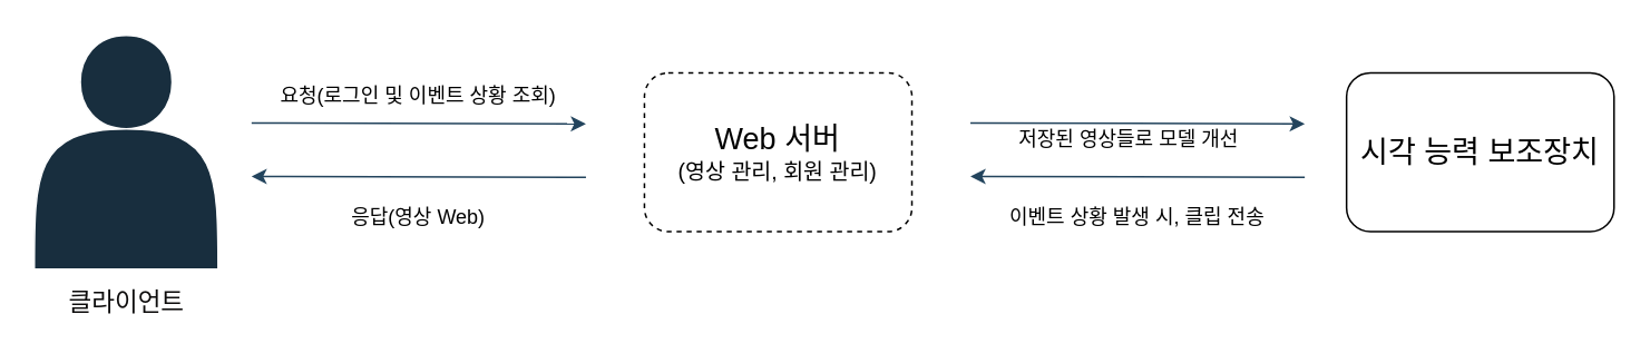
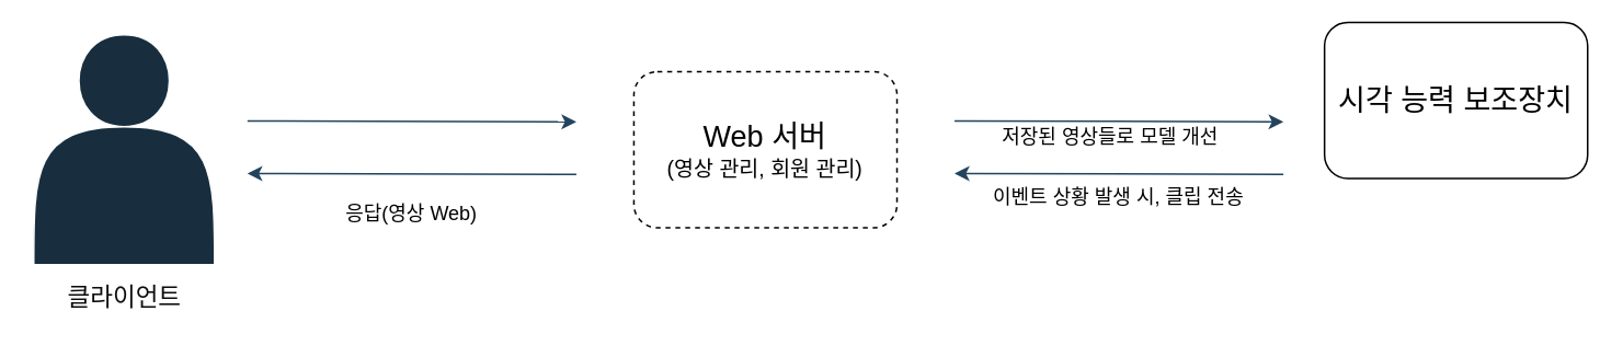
  <mxCell id="0" />
  <mxCell id="1" parent="0" />
  <mxCell id="2" value="" style="shape=actor;whiteSpace=wrap;html=1;labelBackgroundColor=none;fillColor=#182E3E;strokeColor=#FFFFFF;fontColor=#FFFFFF;" vertex="1" parent="1"><mxGeometry x="20" y="20.5" width="110" height="140" as="geometry" /></mxCell>
  <mxCell id="3" value="&lt;font style=&quot;font-size: 15px;&quot;&gt;클라이언트&lt;/font&gt;" style="text;html=1;align=center;verticalAlign=middle;resizable=0;points=[];autosize=1;strokeColor=none;fillColor=none;labelBackgroundColor=none;fontColor=#0d0c0c;fontSize=15;" vertex="1" parent="1"><mxGeometry x="30" y="165" width="90" height="30" as="geometry" /></mxCell>
  <mxCell id="4" value="" style="endArrow=classic;html=1;rounded=0;labelBackgroundColor=none;fontColor=default;strokeColor=#23445D;fillColor=#000000;" edge="1" parent="1"><mxGeometry width="50" height="50" relative="1" as="geometry"><mxPoint x="150" y="73" as="sourcePoint" /><mxPoint x="350" y="73.5" as="targetPoint" /></mxGeometry></mxCell>
- <mxCell id="5" value="요청(로그인 및 이벤트 상황 조회)" style="text;html=1;strokeColor=none;fillColor=none;align=center;verticalAlign=middle;whiteSpace=wrap;rounded=0;fontSize=12;labelBackgroundColor=none;fontColor=#000000;" vertex="1" parent="1"><mxGeometry x="165" y="41" width="170" height="32" as="geometry" /></mxCell>
  <mxCell id="6" value="&lt;font color=&quot;#000000&quot;&gt;&lt;font style=&quot;font-size: 18px;&quot;&gt;Web 서버&lt;/font&gt;&lt;br&gt;&lt;font style=&quot;font-size: 13px;&quot;&gt;(영상 관리, 회원 관리)&lt;/font&gt;&lt;br&gt;&lt;/font&gt;" style="rounded=1;whiteSpace=wrap;html=1;strokeColor=#000000;fontColor=#FFFFFF;fillColor=default;dashed=1;" vertex="1" parent="1"><mxGeometry x="385" y="43" width="160" height="95" as="geometry" /></mxCell>
  <mxCell id="7" value="저장된 영상들로 모델 개선" style="text;html=1;strokeColor=none;fillColor=none;align=center;verticalAlign=middle;whiteSpace=wrap;rounded=0;fontSize=12;labelBackgroundColor=none;fontColor=#000000;" vertex="1" parent="1"><mxGeometry x="590" y="68" width="170" height="30" as="geometry" /></mxCell>
- <mxCell id="8" value="이벤트 상황 발생 시, 클립 전송" style="text;html=1;strokeColor=none;fillColor=none;align=center;verticalAlign=middle;whiteSpace=wrap;rounded=0;fontSize=12;labelBackgroundColor=none;fontColor=#000000;" vertex="1" parent="1"><mxGeometry x="595" y="115" width="170" height="30" as="geometry" /></mxCell>
+ <mxCell id="8" value="이벤트 상황 발생 시, 클립 전송" style="text;html=1;strokeColor=none;fillColor=none;align=center;verticalAlign=middle;whiteSpace=wrap;rounded=0;fontSize=12;labelBackgroundColor=none;fontColor=#000000;" vertex="1" parent="1"><mxGeometry x="595" y="105" width="170" height="30" as="geometry" /></mxCell>
  <mxCell id="9" value="" style="endArrow=classic;html=1;rounded=0;labelBackgroundColor=none;fontColor=default;strokeColor=#23445D;fillColor=#000000;" edge="1" parent="1"><mxGeometry width="50" height="50" relative="1" as="geometry"><mxPoint x="580" y="73" as="sourcePoint" /><mxPoint x="780" y="73.5" as="targetPoint" /></mxGeometry></mxCell>
  <mxCell id="10" value="" style="endArrow=classic;html=1;rounded=0;labelBackgroundColor=none;fontColor=default;strokeColor=#23445D;fillColor=#000000;" edge="1" parent="1"><mxGeometry width="50" height="50" relative="1" as="geometry"><mxPoint x="780" y="105.5" as="sourcePoint" /><mxPoint x="580" y="105" as="targetPoint" /></mxGeometry></mxCell>
  <mxCell id="11" value="응답(영상 Web)" style="text;html=1;strokeColor=none;fillColor=none;align=center;verticalAlign=middle;whiteSpace=wrap;rounded=0;fontSize=12;labelBackgroundColor=none;fontColor=#000000;" vertex="1" parent="1"><mxGeometry x="165" y="115" width="170" height="30" as="geometry" /></mxCell>
  <mxCell id="12" value="" style="endArrow=classic;html=1;rounded=0;labelBackgroundColor=none;fontColor=default;strokeColor=#23445D;fillColor=#000000;" edge="1" parent="1"><mxGeometry width="50" height="50" relative="1" as="geometry"><mxPoint x="350" y="105.5" as="sourcePoint" /><mxPoint x="150" y="105" as="targetPoint" /></mxGeometry></mxCell>
- <mxCell id="13" value="&lt;font color=&quot;#000000&quot;&gt;&lt;span style=&quot;font-size: 18px;&quot;&gt;시각 능력 보조장치&lt;/span&gt;&lt;br&gt;&lt;/font&gt;" style="rounded=1;whiteSpace=wrap;html=1;strokeColor=#000000;fontColor=#FFFFFF;fillColor=default;" vertex="1" parent="1"><mxGeometry x="805" y="43" width="160" height="95" as="geometry" /></mxCell>
+ <mxCell id="13" value="&lt;font color=&quot;#000000&quot;&gt;&lt;span style=&quot;font-size: 18px;&quot;&gt;시각 능력 보조장치&lt;/span&gt;&lt;br&gt;&lt;/font&gt;" style="rounded=1;whiteSpace=wrap;html=1;strokeColor=#000000;fontColor=#FFFFFF;fillColor=default;" vertex="1" parent="1"><mxGeometry x="805" y="13" width="160" height="95" as="geometry" /></mxCell>
